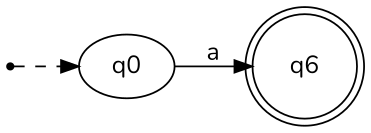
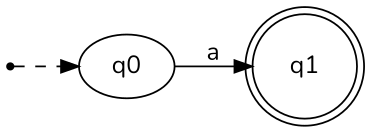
  digraph {
    rankdir=LR
    fontname=Nunito
    node [fontname=Nunito]
    edge [fontname=Nunito]
    inic [shape=point]
    q0
-   q1 [shape=doublecircle label=q6]
+   q1 [shape=doublecircle]
    inic -> q0 [style=dashed]
    q0 -> q1 [label=a style=solid]
  }
